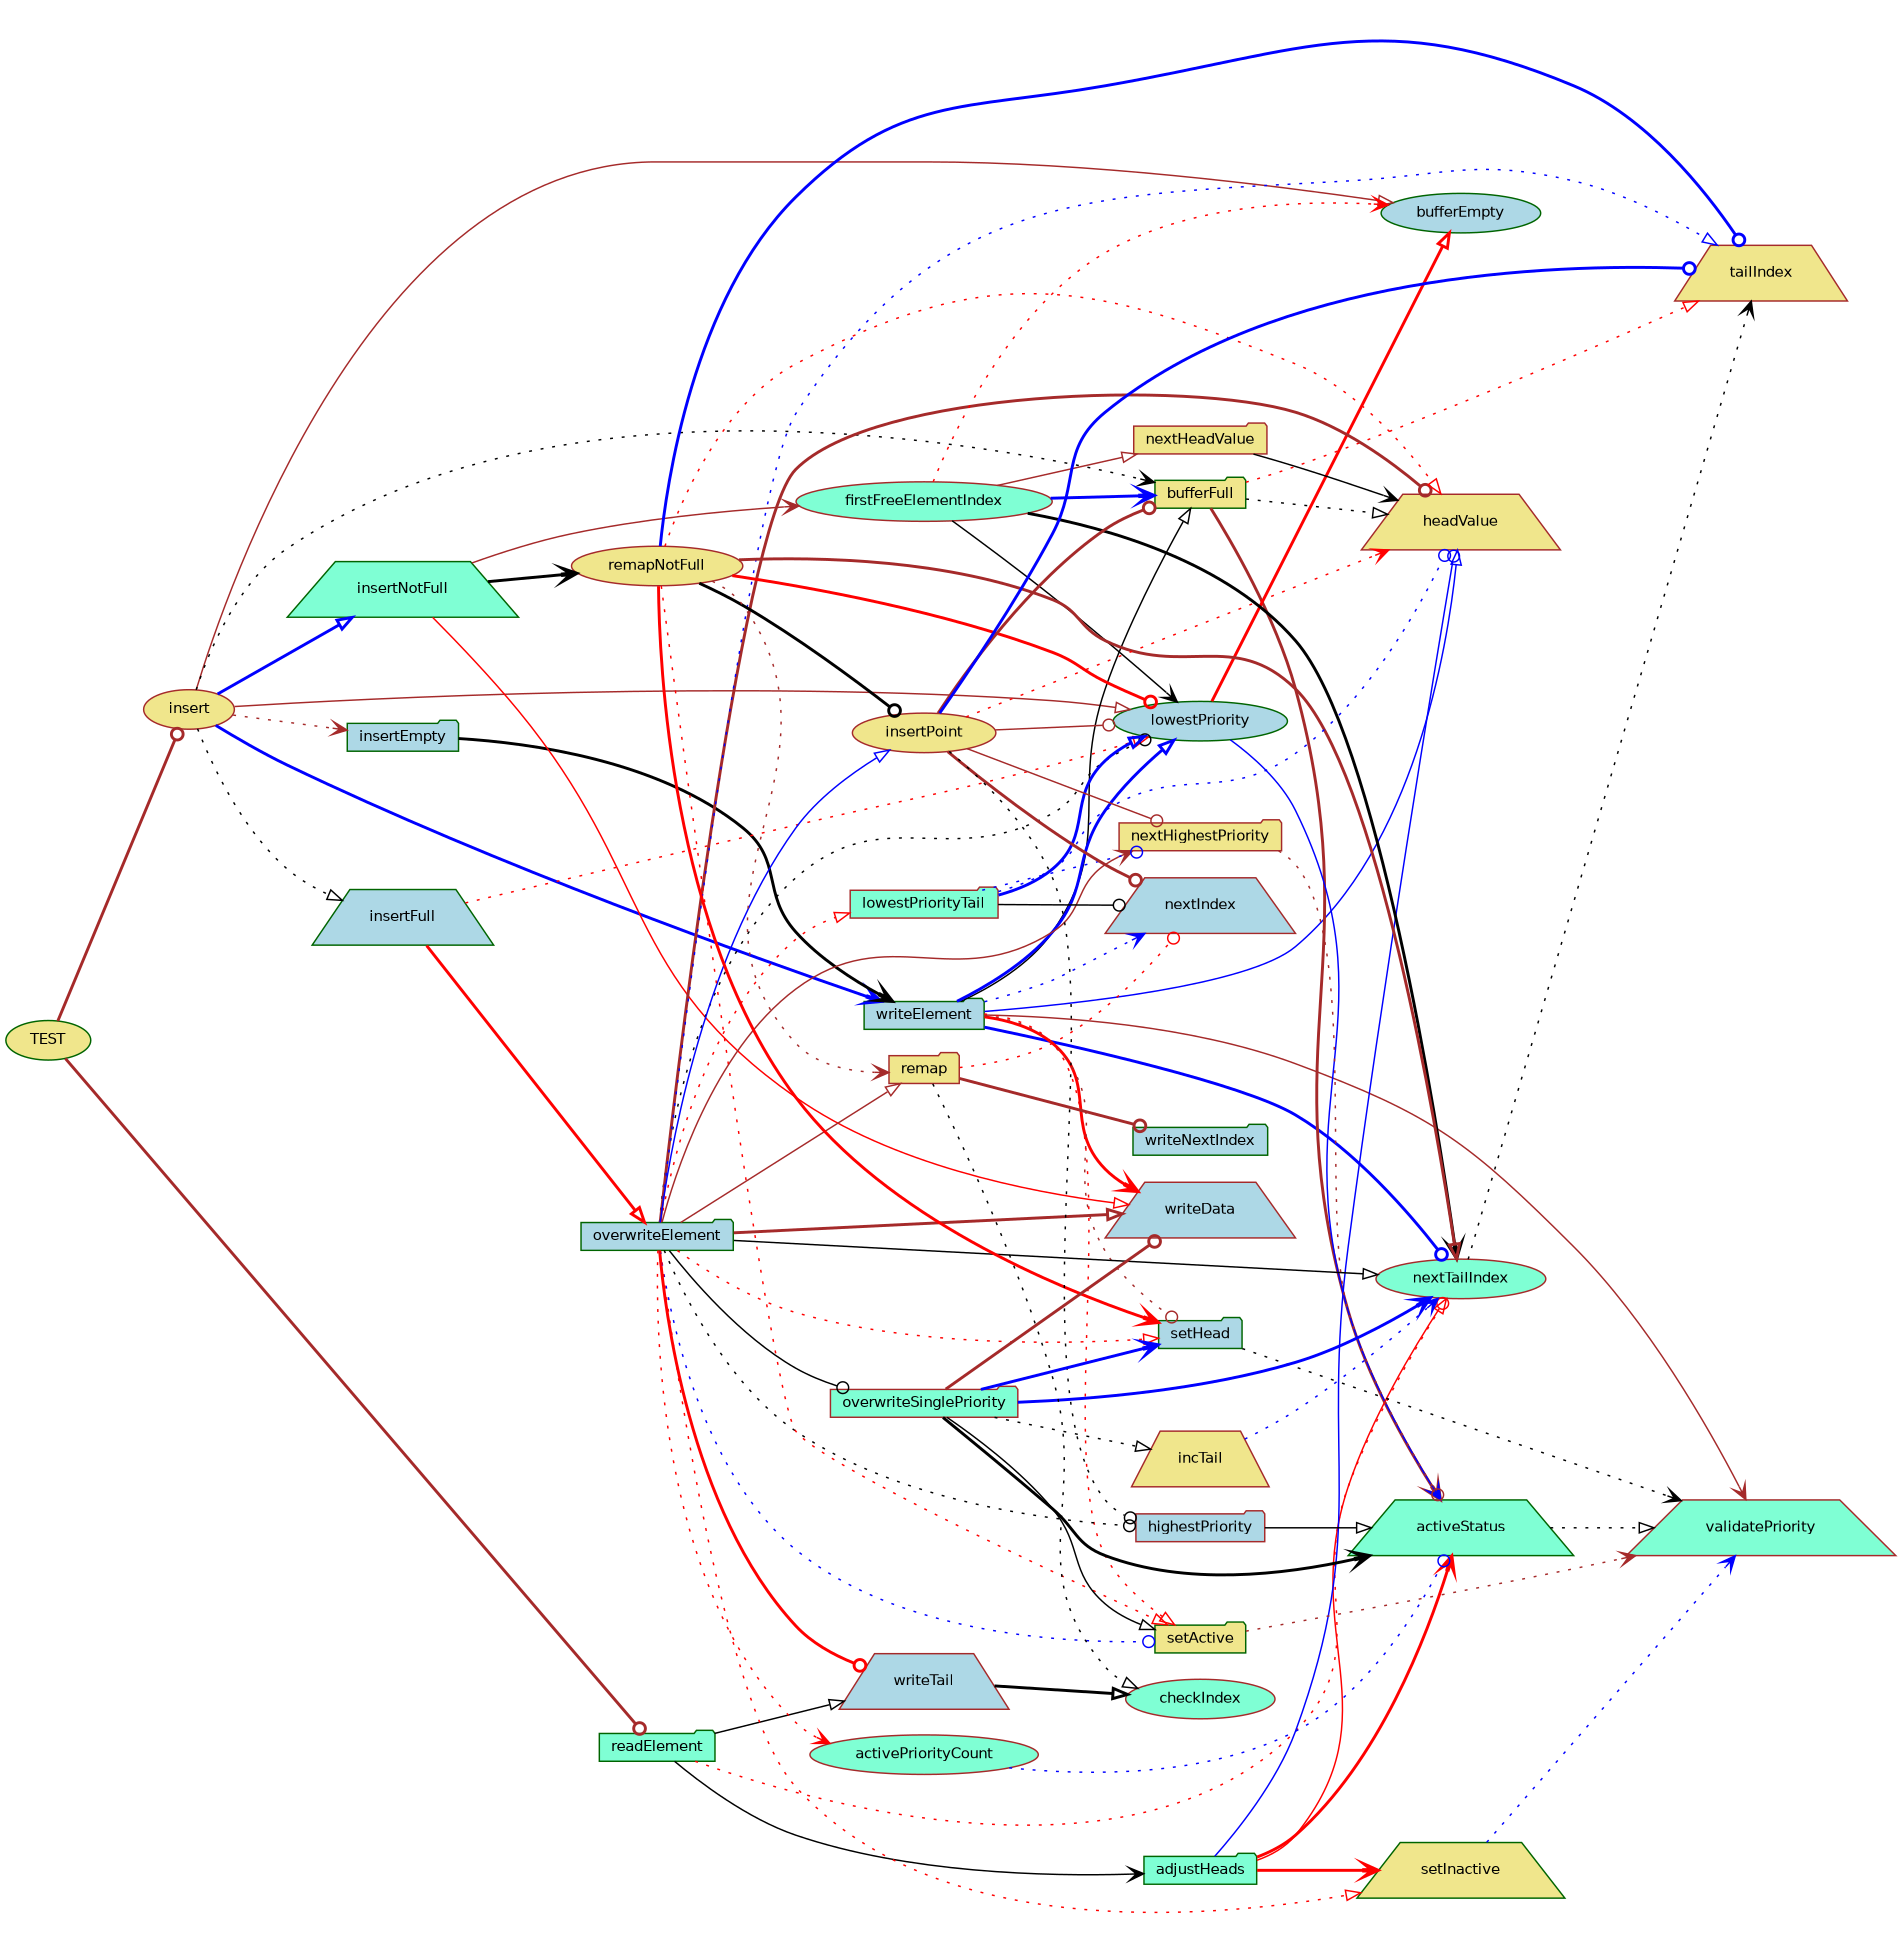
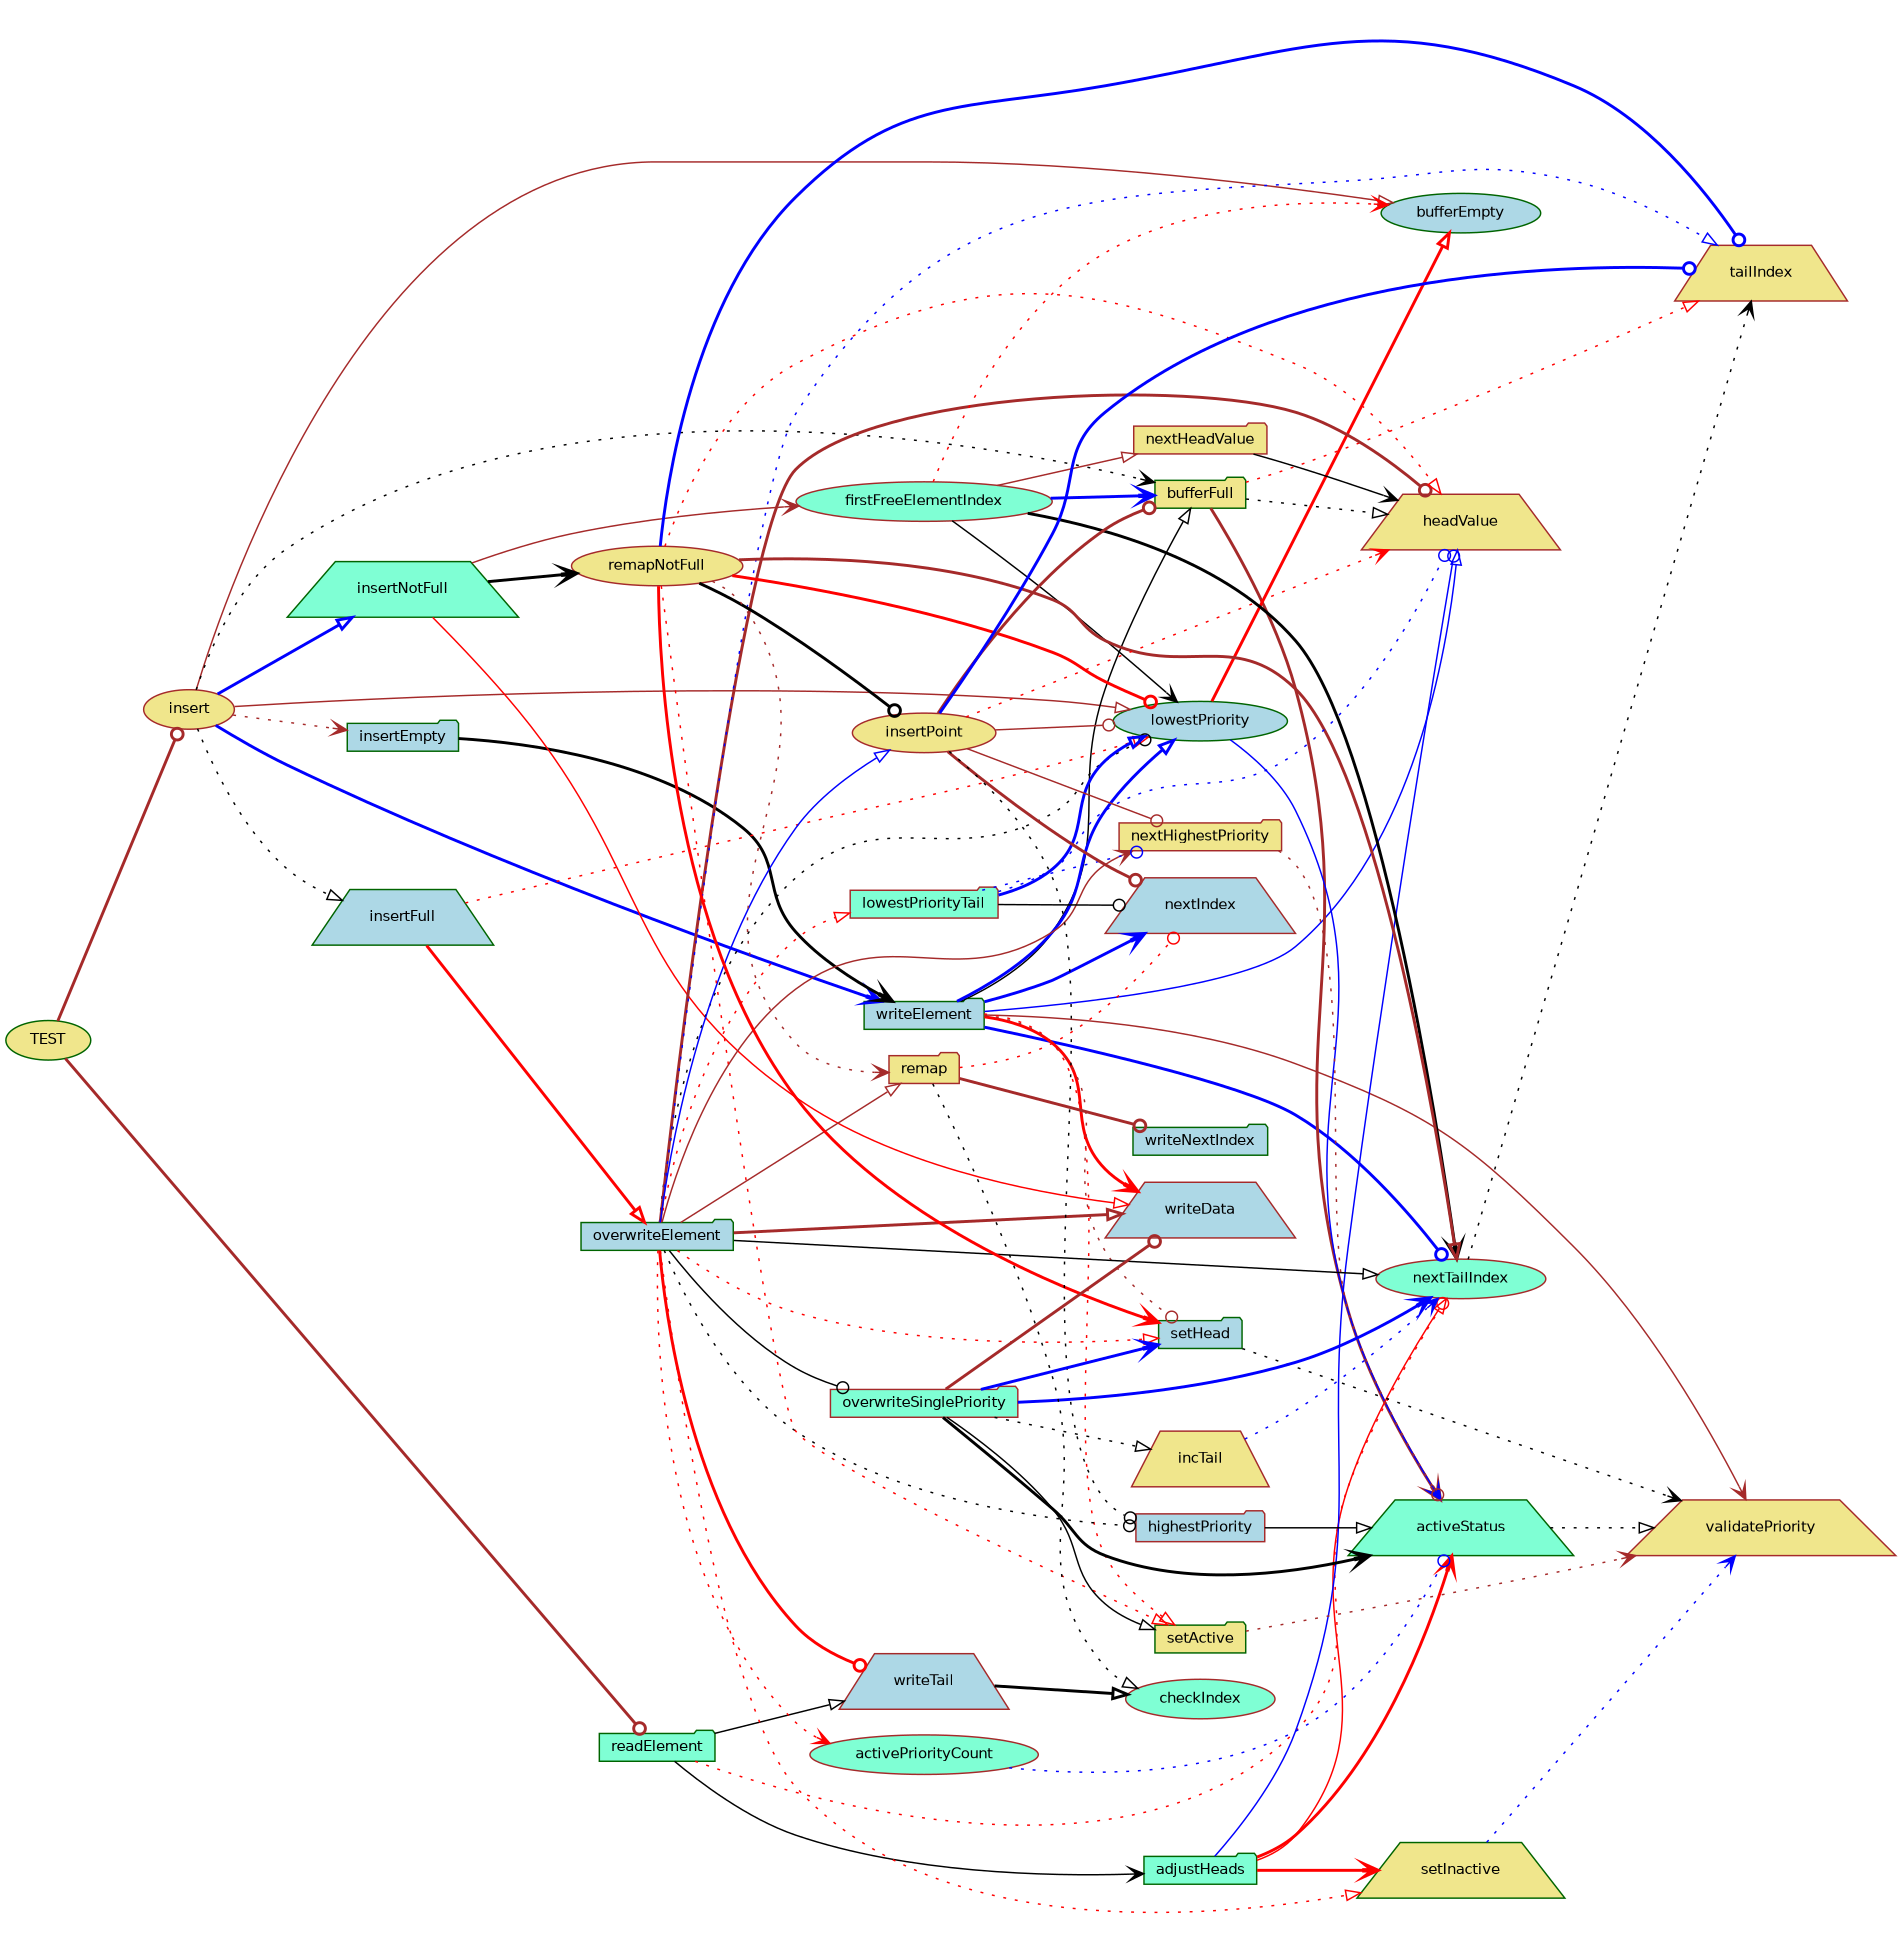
  digraph {
    rankdir=LR
    node [color=brown fillcolor=khaki fontname=Helvetica fontsize=10 shape=folder style=filled]
    edge [arrowhead=onormal color=black fontname=Helvetica fontsize=10 labelfontname=Helvetica labelfontsize=10 style=dotted]
    n1 [color=darkgreen fontcolor=black height=0.2 label=TEST shape=ellipse width=0.4]
    n2 [height=0.2 label=insert shape=ellipse width=0.4]
    n3 [color=darkgreen fillcolor=aquamarine height=0.2 label=readElement width=0.4]
    n4 [color=darkgreen fillcolor=lightblue height=0.2 label=bufferEmpty shape=ellipse width=0.4]
    n5 [color=darkgreen fillcolor=lightblue height=0.2 label=insertEmpty width=0.4]
    n6 [color=darkgreen fillcolor=lightblue height=0.2 label=writeElement width=0.4]
    n7 [color=darkgreen height=0.2 label=bufferFull width=0.4]
    n8 [color=darkgreen fillcolor=lightblue height=0.2 label=lowestPriority shape=ellipse width=0.4]
    n9 [color=darkgreen fillcolor=lightblue height=0.2 label=insertFull shape=trapezium width=0.4]
    n10 [color=darkgreen fillcolor=aquamarine height=0.2 label=insertNotFull shape=trapezium width=0.4]
    n11 [fillcolor=aquamarine height=0.2 label=nextTailIndex shape=ellipse width=0.4]
    n12 [fillcolor=lightblue height=0.2 label=writeTail shape=trapezium width=0.4]
    n13 [color=darkgreen fillcolor=aquamarine height=0.2 label=adjustHeads width=0.4]
-   n14 [fillcolor=aquamarine height=0.2 label=validatePriority shape=trapezium width=0.4]
+   n14 [height=0.2 label=validatePriority shape=trapezium width=0.4]
    n15 [height=0.2 label=headValue shape=trapezium width=0.4]
    n16 [fillcolor=lightblue height=0.2 label=nextIndex shape=trapezium width=0.4]
    n17 [fillcolor=lightblue height=0.2 label=writeData shape=trapezium width=0.4]
    n18 [color=darkgreen fillcolor=lightblue height=0.2 label=setHead width=0.4]
    n19 [color=darkgreen height=0.2 label=setActive width=0.4]
    n20 [color=darkgreen fillcolor=aquamarine height=0.2 label=activeStatus shape=trapezium width=0.4]
    n21 [height=0.2 label=tailIndex shape=trapezium width=0.4]
    n22 [color=darkgreen fillcolor=lightblue height=0.2 label=overwriteElement width=0.4]
    n23 [fillcolor=aquamarine height=0.2 label=firstFreeElementIndex shape=ellipse width=0.4]
    n24 [height=0.2 label=remapNotFull shape=ellipse width=0.4]
    n25 [fillcolor=aquamarine height=0.2 label=lowestPriorityTail width=0.4]
    n26 [height=0.2 label=nextHighestPriority width=0.4]
    n27 [height=0.2 label=insertPoint shape=ellipse width=0.4]
    n28 [fillcolor=lightblue height=0.2 label=highestPriority width=0.4]
    n29 [fillcolor=aquamarine height=0.2 label=activePriorityCount shape=ellipse width=0.4]
    n30 [fillcolor=aquamarine height=0.2 label=overwriteSinglePriority width=0.4]
    n31 [color=darkgreen height=0.2 label=setInactive shape=trapezium width=0.4]
    n32 [height=0.2 label=remap width=0.4]
    n33 [height=0.2 label=incTail shape=trapezium width=0.4]
    n34 [fillcolor=aquamarine height=0.2 label=checkIndex shape=ellipse width=0.4]
    n35 [color=darkgreen fillcolor=lightblue height=0.2 label=writeNextIndex width=0.4]
    n36 [height=0.2 label=nextHeadValue width=0.4]
    n1 -> n2 [arrowhead=odot color=brown style=bold]
    n1 -> n3 [arrowhead=odot color=brown style=bold]
    n2 -> n4 [color=brown style=solid]
    n2 -> n5 [arrowhead=vee color=brown]
    n2 -> n6 [arrowhead=vee color=blue style=bold]
    n2 -> n7 [arrowhead=vee]
    n2 -> n8 [color=brown style=solid]
    n2 -> n9
    n2 -> n10 [color=blue style=bold]
    n3 -> n11 [color=red]
    n3 -> n12 [style=solid]
    n3 -> n13 [arrowhead=vee style=solid]
    n5 -> n6 [arrowhead=vee style=bold]
    n6 -> n7 [style=solid]
    n6 -> n8 [color=blue style=bold]
    n6 -> n11 [arrowhead=odot color=blue style=bold]
    n6 -> n14 [arrowhead=vee color=brown style=solid]
    n6 -> n15 [color=blue style=solid]
-   n6 -> n16 [arrowhead=vee color=blue]
+   n6 -> n16 [arrowhead=vee color=blue style=bold]
    n6 -> n17 [arrowhead=vee color=red style=bold]
    n6 -> n18 [arrowhead=odot color=brown]
    n6 -> n19 [color=red]
    n7 -> n15
    n7 -> n20 [arrowhead=vee color=brown style=bold]
    n7 -> n21 [color=red]
    n8 -> n4 [color=red style=bold]
    n8 -> n20 [arrowhead=vee color=blue style=solid]
    n9 -> n8 [color=red]
    n9 -> n22 [color=red style=bold]
    n10 -> n17 [color=red style=solid]
    n10 -> n23 [arrowhead=vee color=brown style=solid]
    n10 -> n24 [arrowhead=vee style=bold]
    n11 -> n21 [arrowhead=vee]
    n12 -> n34 [style=bold]
    n13 -> n11 [arrowhead=odot color=red style=solid]
    n13 -> n15 [arrowhead=odot color=blue style=solid]
    n13 -> n20 [arrowhead=vee color=red style=bold]
    n13 -> n31 [arrowhead=vee color=red style=bold]
    n18 -> n14 [arrowhead=vee]
    n19 -> n14 [arrowhead=vee color=brown]
    n20 -> n14
    n22 -> n8 [arrowhead=odot]
    n22 -> n11 [style=solid]
    n22 -> n12 [arrowhead=odot color=red style=bold]
    n22 -> n15 [arrowhead=odot color=brown style=bold]
    n22 -> n17 [color=brown style=bold]
    n22 -> n18 [color=red]
-   n22 -> n19 [arrowhead=odot color=blue]
    n22 -> n21 [color=blue]
    n22 -> n25 [color=red]
    n22 -> n26 [arrowhead=vee color=brown style=solid]
    n22 -> n27 [color=blue style=solid]
    n22 -> n28 [arrowhead=odot]
    n22 -> n29 [arrowhead=vee color=red]
    n22 -> n30 [arrowhead=odot style=solid]
    n22 -> n31 [color=red]
    n22 -> n32 [color=brown style=solid]
    n23 -> n4 [arrowhead=vee color=red]
    n23 -> n7 [arrowhead=vee color=blue style=bold]
    n23 -> n8 [arrowhead=vee style=solid]
    n23 -> n11 [arrowhead=vee style=bold]
    n23 -> n36 [color=brown style=solid]
    n24 -> n8 [arrowhead=odot color=red style=bold]
    n24 -> n11 [color=brown style=bold]
    n24 -> n15 [color=red]
    n24 -> n18 [arrowhead=vee color=red style=bold]
    n24 -> n19 [color=red]
    n24 -> n21 [arrowhead=odot color=blue style=bold]
    n24 -> n27 [arrowhead=odot style=bold]
    n24 -> n32 [arrowhead=vee color=brown]
    n25 -> n8 [color=blue style=bold]
    n25 -> n15 [arrowhead=odot color=blue]
    n25 -> n16 [arrowhead=odot style=solid]
    n25 -> n26 [arrowhead=odot color=blue]
    n26 -> n20 [arrowhead=odot color=brown]
    n27 -> n7 [arrowhead=odot color=brown style=bold]
    n27 -> n8 [arrowhead=odot color=brown style=solid]
    n27 -> n15 [arrowhead=vee color=red]
    n27 -> n16 [arrowhead=odot color=brown style=bold]
    n27 -> n21 [arrowhead=odot color=blue style=bold]
    n27 -> n26 [arrowhead=odot color=brown style=solid]
    n27 -> n28 [arrowhead=odot]
    n28 -> n20 [style=solid]
    n29 -> n20 [arrowhead=odot color=blue]
    n30 -> n11 [arrowhead=vee color=blue style=bold]
    n30 -> n17 [arrowhead=odot color=brown style=bold]
    n30 -> n18 [arrowhead=vee color=blue style=bold]
    n30 -> n19 [style=solid]
    n30 -> n20 [arrowhead=vee style=bold]
    n30 -> n33
    n31 -> n14 [arrowhead=vee color=blue]
    n32 -> n16 [arrowhead=odot color=red]
    n32 -> n34
    n32 -> n35 [arrowhead=odot color=brown style=bold]
    n33 -> n11 [arrowhead=vee color=blue]
    n36 -> n15 [arrowhead=vee style=solid]
  }
